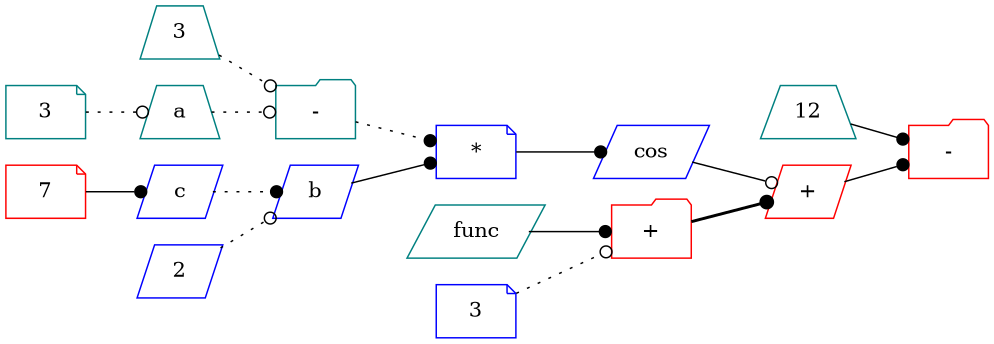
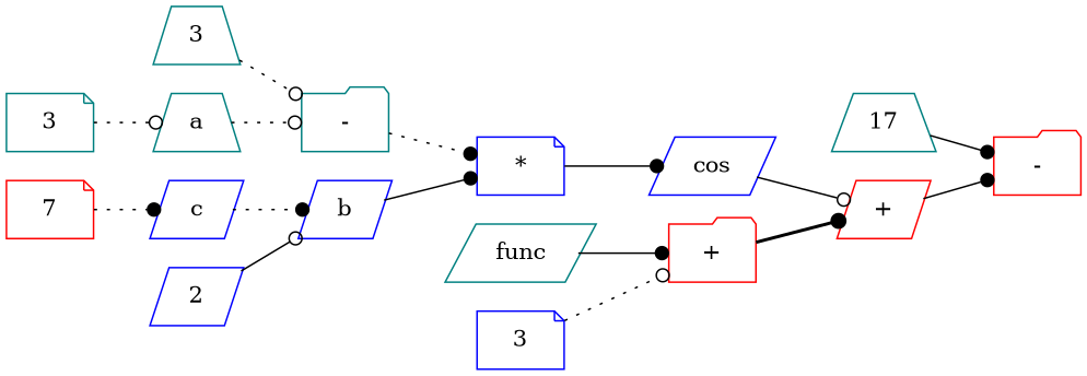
  digraph {
    fontname="DejaVu Serif"
    rankdir=LR
    node [color=teal fontname="DejaVu Serif" shape=parallelogram]
    edge [arrowhead=dot fontname="DejaVu Serif" style=solid]
-   n1 [label=12 shape=trapezium]
+   n1 [label=17 shape=trapezium]
    n2 [color=red label="-" shape=folder]
    n3 [label=3 shape=trapezium]
    n4 [label="-" shape=folder]
    n5 [color=blue label="*" shape=note]
    n6 [label=a shape=trapezium]
    n7 [color=blue label=cos]
    n8 [color=blue label=b]
    n9 [color=red label="+"]
    n10 [color=blue label=c]
    n11 [label=func]
    n12 [color=red label="+" shape=folder]
    n13 [color=blue label=3 shape=note]
    n14 [label=3 shape=note]
    n15 [color=blue label=2]
    n16 [color=red label=7 shape=note]
    n1 -> n2
    n3 -> n4 [arrowhead=odot style=dotted]
    n4 -> n5 [style=dotted]
    n5 -> n7
    n6 -> n4 [arrowhead=odot style=dotted]
    n7 -> n9 [arrowhead=odot]
    n8 -> n5
    n9 -> n2
    n10 -> n8 [style=dotted]
    n11 -> n12
    n12 -> n9 [style=bold]
    n13 -> n12 [arrowhead=odot style=dotted]
    n14 -> n6 [arrowhead=odot style=dotted]
-   n15 -> n8 [arrowhead=odot style=dotted]
-   n16 -> n10
+   n15 -> n8 [arrowhead=odot]
+   n16 -> n10 [style=dotted]
  }
